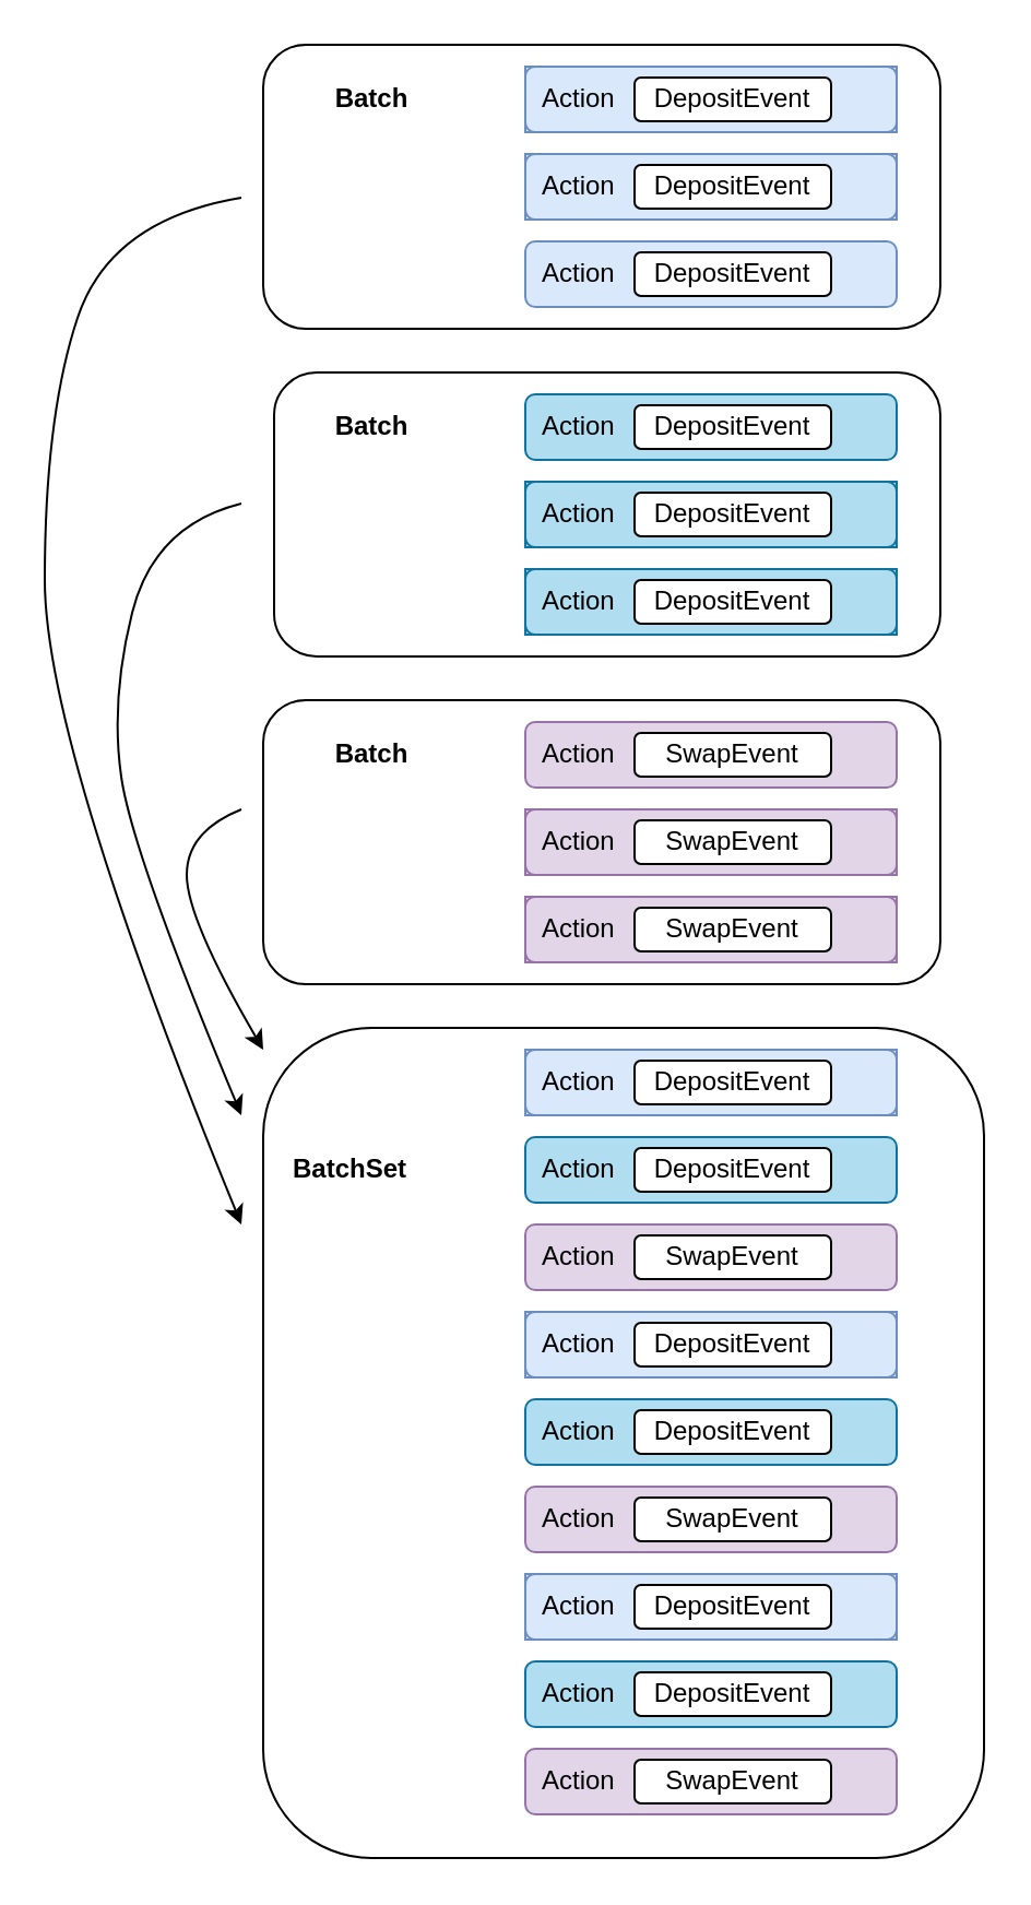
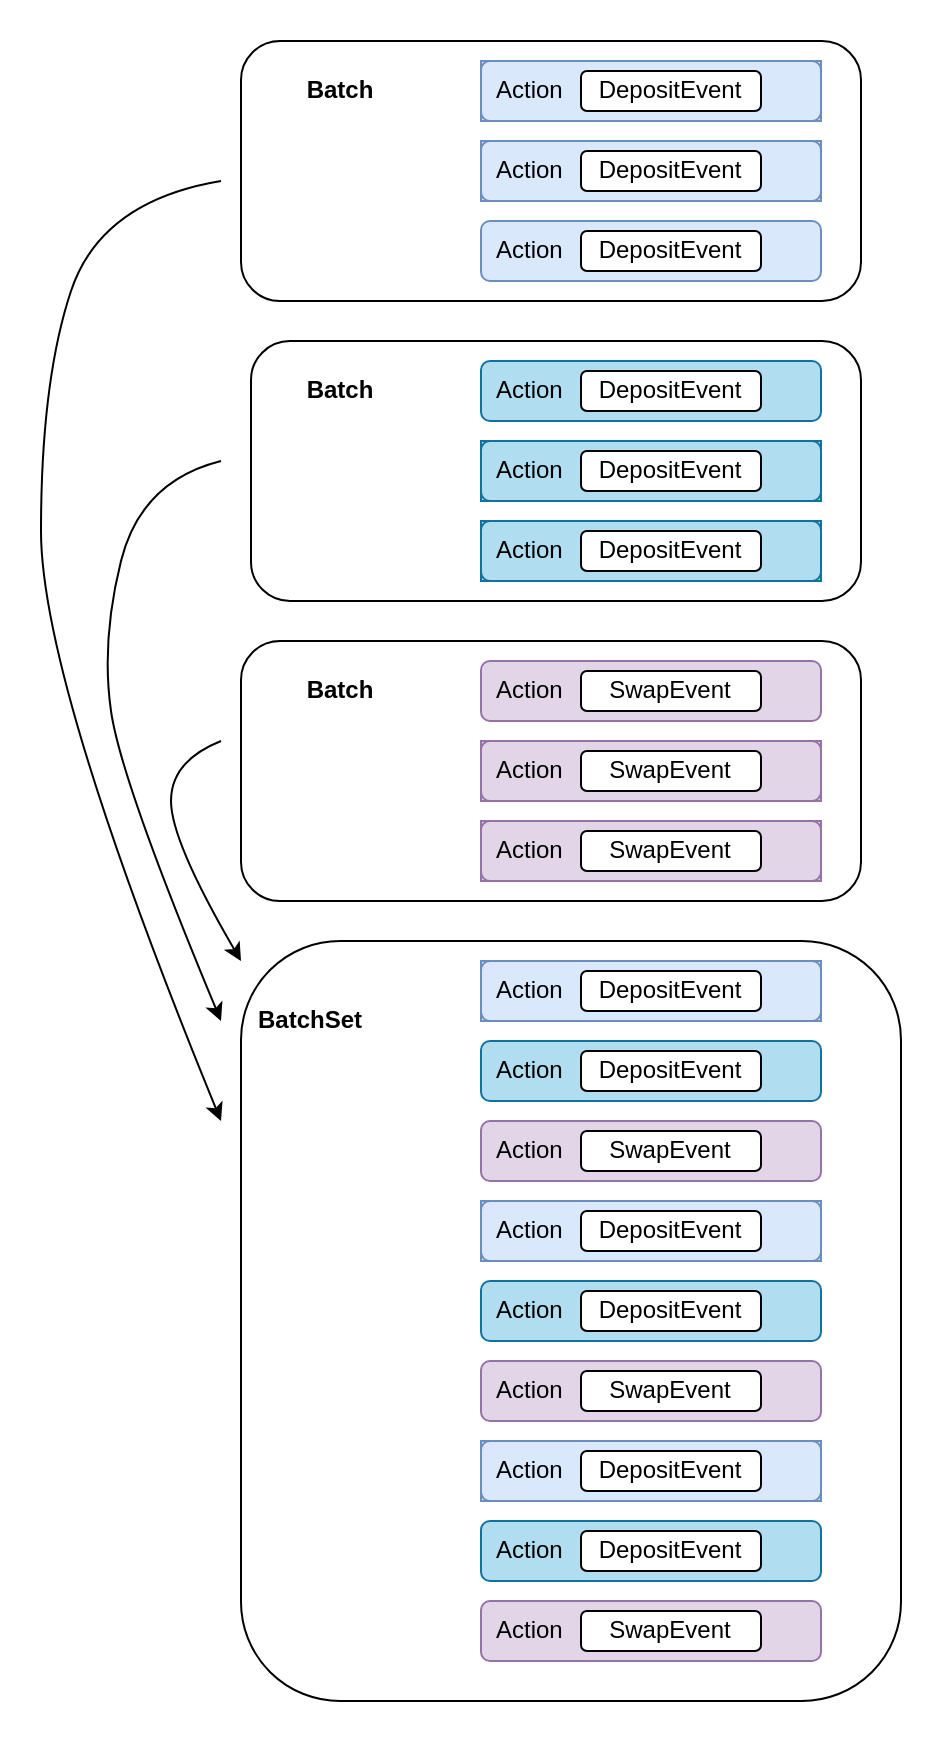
  <mxCell id="0" />
  <mxCell id="1" parent="0" />
  <mxCell id="2" value="" style="rounded=1;whiteSpace=wrap;html=1;" vertex="1" parent="1"><mxGeometry x="120" y="470" width="330" height="380" as="geometry" /></mxCell>
  <mxCell id="3" value="" style="rounded=1;whiteSpace=wrap;html=1;" vertex="1" parent="1"><mxGeometry x="120" y="20" width="310" height="130" as="geometry" /></mxCell>
  <mxCell id="4" value="" style="rounded=1;whiteSpace=wrap;html=1;" vertex="1" parent="1"><mxGeometry x="120" y="320" width="310" height="130" as="geometry" /></mxCell>
  <mxCell id="5" value="" style="rounded=1;whiteSpace=wrap;html=1;" vertex="1" parent="1"><mxGeometry x="125" y="170" width="305" height="130" as="geometry" /></mxCell>
  <mxCell id="6" value="" style="group;fillColor=#dae8fc;strokeColor=#6c8ebf;" vertex="1" connectable="0" parent="1"><mxGeometry x="240" y="30" width="170" height="30" as="geometry" /></mxCell>
  <mxCell id="7" value="&amp;nbsp; Action&amp;nbsp;" style="rounded=1;whiteSpace=wrap;html=1;align=left;fillColor=#dae8fc;strokeColor=#6c8ebf;" vertex="1" parent="6"><mxGeometry width="170" height="30" as="geometry" /></mxCell>
  <mxCell id="8" value="DepositEvent" style="rounded=1;whiteSpace=wrap;html=1;" vertex="1" parent="6"><mxGeometry x="50" y="5" width="90" height="20" as="geometry" /></mxCell>
  <mxCell id="9" value="" style="group;fillColor=#dae8fc;strokeColor=#6c8ebf;" vertex="1" connectable="0" parent="1"><mxGeometry x="240" y="70" width="170" height="30" as="geometry" /></mxCell>
  <mxCell id="10" value="&amp;nbsp; Action&amp;nbsp;" style="rounded=1;whiteSpace=wrap;html=1;align=left;fillColor=#dae8fc;strokeColor=#6c8ebf;" vertex="1" parent="9"><mxGeometry width="170" height="30" as="geometry" /></mxCell>
  <mxCell id="11" value="DepositEvent" style="rounded=1;whiteSpace=wrap;html=1;" vertex="1" parent="9"><mxGeometry x="50" y="5" width="90" height="20" as="geometry" /></mxCell>
  <mxCell id="12" value="" style="group" vertex="1" connectable="0" parent="1"><mxGeometry x="240" y="110" width="170" height="30" as="geometry" /></mxCell>
  <mxCell id="13" value="&amp;nbsp; Action&amp;nbsp;" style="rounded=1;whiteSpace=wrap;html=1;align=left;fillColor=#dae8fc;strokeColor=#6c8ebf;" vertex="1" parent="12"><mxGeometry width="170" height="30" as="geometry" /></mxCell>
  <mxCell id="14" value="DepositEvent" style="rounded=1;whiteSpace=wrap;html=1;" vertex="1" parent="12"><mxGeometry x="50" y="5" width="90" height="20" as="geometry" /></mxCell>
  <mxCell id="15" value="" style="group" vertex="1" connectable="0" parent="1"><mxGeometry x="240" y="330" width="170" height="30" as="geometry" /></mxCell>
  <mxCell id="16" value="&amp;nbsp; Action&amp;nbsp;" style="rounded=1;whiteSpace=wrap;html=1;align=left;fillColor=#e1d5e7;strokeColor=#9673a6;" vertex="1" parent="15"><mxGeometry width="170" height="30" as="geometry" /></mxCell>
  <mxCell id="17" value="SwapEvent" style="rounded=1;whiteSpace=wrap;html=1;" vertex="1" parent="15"><mxGeometry x="50" y="5" width="90" height="20" as="geometry" /></mxCell>
  <mxCell id="18" value="" style="group;fillColor=#e1d5e7;strokeColor=#9673a6;" vertex="1" connectable="0" parent="1"><mxGeometry x="240" y="410" width="170" height="30" as="geometry" /></mxCell>
  <mxCell id="19" value="&amp;nbsp; Action&amp;nbsp;" style="rounded=1;whiteSpace=wrap;html=1;align=left;fillColor=#e1d5e7;strokeColor=#9673a6;" vertex="1" parent="18"><mxGeometry width="170" height="30" as="geometry" /></mxCell>
  <mxCell id="20" value="SwapEvent" style="rounded=1;whiteSpace=wrap;html=1;" vertex="1" parent="18"><mxGeometry x="50" y="5" width="90" height="20" as="geometry" /></mxCell>
  <mxCell id="21" value="" style="group;fillColor=#e1d5e7;strokeColor=#9673a6;" vertex="1" connectable="0" parent="1"><mxGeometry x="240" y="370" width="170" height="30" as="geometry" /></mxCell>
  <mxCell id="22" value="&amp;nbsp; Action&amp;nbsp;" style="rounded=1;whiteSpace=wrap;html=1;align=left;fillColor=#e1d5e7;strokeColor=#9673a6;" vertex="1" parent="21"><mxGeometry width="170" height="30" as="geometry" /></mxCell>
  <mxCell id="23" value="SwapEvent" style="rounded=1;whiteSpace=wrap;html=1;" vertex="1" parent="21"><mxGeometry x="50" y="5" width="90" height="20" as="geometry" /></mxCell>
  <mxCell id="24" value="" style="group;fillColor=#b1ddf0;strokeColor=#10739e;" vertex="1" connectable="0" parent="1"><mxGeometry x="240" y="220" width="170" height="30" as="geometry" /></mxCell>
  <mxCell id="25" value="&amp;nbsp; Action&amp;nbsp;" style="rounded=1;whiteSpace=wrap;html=1;align=left;fillColor=#b1ddf0;strokeColor=#10739e;" vertex="1" parent="24"><mxGeometry width="170" height="30" as="geometry" /></mxCell>
  <mxCell id="26" value="DepositEvent" style="rounded=1;whiteSpace=wrap;html=1;" vertex="1" parent="24"><mxGeometry x="50" y="5" width="90" height="20" as="geometry" /></mxCell>
  <mxCell id="27" value="" style="group;fillColor=#b1ddf0;strokeColor=#10739e;" vertex="1" connectable="0" parent="1"><mxGeometry x="240" y="260" width="170" height="30" as="geometry" /></mxCell>
  <mxCell id="28" value="&amp;nbsp; Action&amp;nbsp;" style="rounded=1;whiteSpace=wrap;html=1;align=left;fillColor=#b1ddf0;strokeColor=#10739e;" vertex="1" parent="27"><mxGeometry width="170" height="30" as="geometry" /></mxCell>
  <mxCell id="29" value="DepositEvent" style="rounded=1;whiteSpace=wrap;html=1;" vertex="1" parent="27"><mxGeometry x="50" y="5" width="90" height="20" as="geometry" /></mxCell>
  <mxCell id="30" value="" style="group;" vertex="1" connectable="0" parent="1"><mxGeometry x="240" y="180" width="170" height="40" as="geometry" /></mxCell>
  <mxCell id="31" value="&amp;nbsp; Action&amp;nbsp;" style="rounded=1;whiteSpace=wrap;html=1;align=left;fillColor=#b1ddf0;strokeColor=#10739e;" vertex="1" parent="30"><mxGeometry width="170" height="30" as="geometry" /></mxCell>
  <mxCell id="32" value="DepositEvent" style="rounded=1;whiteSpace=wrap;html=1;" vertex="1" parent="30"><mxGeometry x="50" y="5" width="90" height="20" as="geometry" /></mxCell>
  <mxCell id="33" value="&lt;b&gt;Batch&lt;/b&gt;" style="text;html=1;strokeColor=none;fillColor=none;align=center;verticalAlign=middle;whiteSpace=wrap;rounded=0;" vertex="1" parent="1"><mxGeometry x="140" y="330" width="60" height="30" as="geometry" /></mxCell>
  <mxCell id="34" value="&lt;b&gt;Batch&lt;/b&gt;" style="text;html=1;strokeColor=none;fillColor=none;align=center;verticalAlign=middle;whiteSpace=wrap;rounded=0;" vertex="1" parent="1"><mxGeometry x="140" y="180" width="60" height="30" as="geometry" /></mxCell>
  <mxCell id="35" value="&lt;b&gt;Batch&lt;/b&gt;" style="text;html=1;strokeColor=none;fillColor=none;align=center;verticalAlign=middle;whiteSpace=wrap;rounded=0;" vertex="1" parent="1"><mxGeometry x="140" y="30" width="60" height="30" as="geometry" /></mxCell>
- <mxCell id="36" value="&lt;b&gt;BatchSet&lt;/b&gt;" style="text;html=1;strokeColor=none;fillColor=none;align=center;verticalAlign=middle;whiteSpace=wrap;rounded=0;" vertex="1" parent="1"><mxGeometry x="130" y="520" width="60" height="30" as="geometry" /></mxCell>
+ <mxCell id="36" value="&lt;b&gt;BatchSet&lt;/b&gt;" style="text;html=1;strokeColor=none;fillColor=none;align=center;verticalAlign=middle;whiteSpace=wrap;rounded=0;" vertex="1" parent="1"><mxGeometry x="125" y="495" width="60" height="30" as="geometry" /></mxCell>
  <mxCell id="37" value="" style="group" vertex="1" connectable="0" parent="1"><mxGeometry x="240" y="560" width="170" height="30" as="geometry" /></mxCell>
  <mxCell id="38" value="&amp;nbsp; Action&amp;nbsp;" style="rounded=1;whiteSpace=wrap;html=1;align=left;fillColor=#e1d5e7;strokeColor=#9673a6;" vertex="1" parent="37"><mxGeometry width="170" height="30" as="geometry" /></mxCell>
  <mxCell id="39" value="SwapEvent" style="rounded=1;whiteSpace=wrap;html=1;" vertex="1" parent="37"><mxGeometry x="50" y="5" width="90" height="20" as="geometry" /></mxCell>
  <mxCell id="40" value="" style="group" vertex="1" connectable="0" parent="1"><mxGeometry x="240" y="680" width="170" height="30" as="geometry" /></mxCell>
  <mxCell id="41" value="&amp;nbsp; Action&amp;nbsp;" style="rounded=1;whiteSpace=wrap;html=1;align=left;fillColor=#e1d5e7;strokeColor=#9673a6;" vertex="1" parent="40"><mxGeometry width="170" height="30" as="geometry" /></mxCell>
  <mxCell id="42" value="SwapEvent" style="rounded=1;whiteSpace=wrap;html=1;" vertex="1" parent="40"><mxGeometry x="50" y="5" width="90" height="20" as="geometry" /></mxCell>
  <mxCell id="43" value="" style="group;fillColor=#dae8fc;strokeColor=#6c8ebf;" vertex="1" connectable="0" parent="1"><mxGeometry x="240" y="480" width="170" height="30" as="geometry" /></mxCell>
  <mxCell id="44" value="&amp;nbsp; Action&amp;nbsp;" style="rounded=1;whiteSpace=wrap;html=1;align=left;fillColor=#dae8fc;strokeColor=#6c8ebf;" vertex="1" parent="43"><mxGeometry width="170" height="30" as="geometry" /></mxCell>
  <mxCell id="45" value="DepositEvent" style="rounded=1;whiteSpace=wrap;html=1;" vertex="1" parent="43"><mxGeometry x="50" y="5" width="90" height="20" as="geometry" /></mxCell>
  <mxCell id="46" value="" style="group;" vertex="1" connectable="0" parent="1"><mxGeometry x="240" y="520" width="170" height="40" as="geometry" /></mxCell>
  <mxCell id="47" value="&amp;nbsp; Action&amp;nbsp;" style="rounded=1;whiteSpace=wrap;html=1;align=left;fillColor=#b1ddf0;strokeColor=#10739e;" vertex="1" parent="46"><mxGeometry width="170" height="30" as="geometry" /></mxCell>
  <mxCell id="48" value="DepositEvent" style="rounded=1;whiteSpace=wrap;html=1;" vertex="1" parent="46"><mxGeometry x="50" y="5" width="90" height="20" as="geometry" /></mxCell>
  <mxCell id="49" value="" style="group;fillColor=#dae8fc;strokeColor=#6c8ebf;" vertex="1" connectable="0" parent="1"><mxGeometry x="240" y="600" width="170" height="30" as="geometry" /></mxCell>
  <mxCell id="50" value="&amp;nbsp; Action&amp;nbsp;" style="rounded=1;whiteSpace=wrap;html=1;align=left;fillColor=#dae8fc;strokeColor=#6c8ebf;" vertex="1" parent="49"><mxGeometry width="170" height="30" as="geometry" /></mxCell>
  <mxCell id="51" value="DepositEvent" style="rounded=1;whiteSpace=wrap;html=1;" vertex="1" parent="49"><mxGeometry x="50" y="5" width="90" height="20" as="geometry" /></mxCell>
  <mxCell id="52" value="" style="group;" vertex="1" connectable="0" parent="1"><mxGeometry x="240" y="640" width="170" height="40" as="geometry" /></mxCell>
  <mxCell id="53" value="&amp;nbsp; Action&amp;nbsp;" style="rounded=1;whiteSpace=wrap;html=1;align=left;fillColor=#b1ddf0;strokeColor=#10739e;" vertex="1" parent="52"><mxGeometry width="170" height="30" as="geometry" /></mxCell>
  <mxCell id="54" value="DepositEvent" style="rounded=1;whiteSpace=wrap;html=1;" vertex="1" parent="52"><mxGeometry x="50" y="5" width="90" height="20" as="geometry" /></mxCell>
  <mxCell id="55" value="" style="group;fillColor=#dae8fc;strokeColor=#6c8ebf;" vertex="1" connectable="0" parent="1"><mxGeometry x="240" y="720" width="170" height="30" as="geometry" /></mxCell>
  <mxCell id="56" value="&amp;nbsp; Action&amp;nbsp;" style="rounded=1;whiteSpace=wrap;html=1;align=left;fillColor=#dae8fc;strokeColor=#6c8ebf;" vertex="1" parent="55"><mxGeometry width="170" height="30" as="geometry" /></mxCell>
  <mxCell id="57" value="DepositEvent" style="rounded=1;whiteSpace=wrap;html=1;" vertex="1" parent="55"><mxGeometry x="50" y="5" width="90" height="20" as="geometry" /></mxCell>
  <mxCell id="58" value="" style="group;" vertex="1" connectable="0" parent="1"><mxGeometry x="240" y="760" width="170" height="40" as="geometry" /></mxCell>
  <mxCell id="59" value="&amp;nbsp; Action&amp;nbsp;" style="rounded=1;whiteSpace=wrap;html=1;align=left;fillColor=#b1ddf0;strokeColor=#10739e;" vertex="1" parent="58"><mxGeometry width="170" height="30" as="geometry" /></mxCell>
  <mxCell id="60" value="DepositEvent" style="rounded=1;whiteSpace=wrap;html=1;" vertex="1" parent="58"><mxGeometry x="50" y="5" width="90" height="20" as="geometry" /></mxCell>
  <mxCell id="61" value="" style="group" vertex="1" connectable="0" parent="1"><mxGeometry x="240" y="800" width="170" height="30" as="geometry" /></mxCell>
  <mxCell id="62" value="&amp;nbsp; Action&amp;nbsp;" style="rounded=1;whiteSpace=wrap;html=1;align=left;fillColor=#e1d5e7;strokeColor=#9673a6;" vertex="1" parent="61"><mxGeometry width="170" height="30" as="geometry" /></mxCell>
  <mxCell id="63" value="SwapEvent" style="rounded=1;whiteSpace=wrap;html=1;" vertex="1" parent="61"><mxGeometry x="50" y="5" width="90" height="20" as="geometry" /></mxCell>
  <mxCell id="64" value="" style="curved=1;endArrow=classic;html=1;rounded=0;" edge="1" parent="1"><mxGeometry width="50" height="50" relative="1" as="geometry"><mxPoint x="110" y="90" as="sourcePoint" /><mxPoint x="110" y="560" as="targetPoint" /><Array as="points"><mxPoint x="50" y="100" /><mxPoint x="20" y="190" /><mxPoint x="20" y="340" /></Array></mxGeometry></mxCell>
  <mxCell id="65" value="" style="curved=1;endArrow=classic;html=1;rounded=0;" edge="1" parent="1"><mxGeometry width="50" height="50" relative="1" as="geometry"><mxPoint x="110" y="230" as="sourcePoint" /><mxPoint x="110" y="510" as="targetPoint" /><Array as="points"><mxPoint x="70" y="240" /><mxPoint x="50" y="320" /><mxPoint x="60" y="390" /></Array></mxGeometry></mxCell>
  <mxCell id="66" value="" style="curved=1;endArrow=classic;html=1;rounded=0;" edge="1" parent="1"><mxGeometry width="50" height="50" relative="1" as="geometry"><mxPoint x="110" y="370" as="sourcePoint" /><mxPoint x="120" y="480" as="targetPoint" /><Array as="points"><mxPoint x="85" y="380" /><mxPoint x="85" y="420" /></Array></mxGeometry></mxCell>
